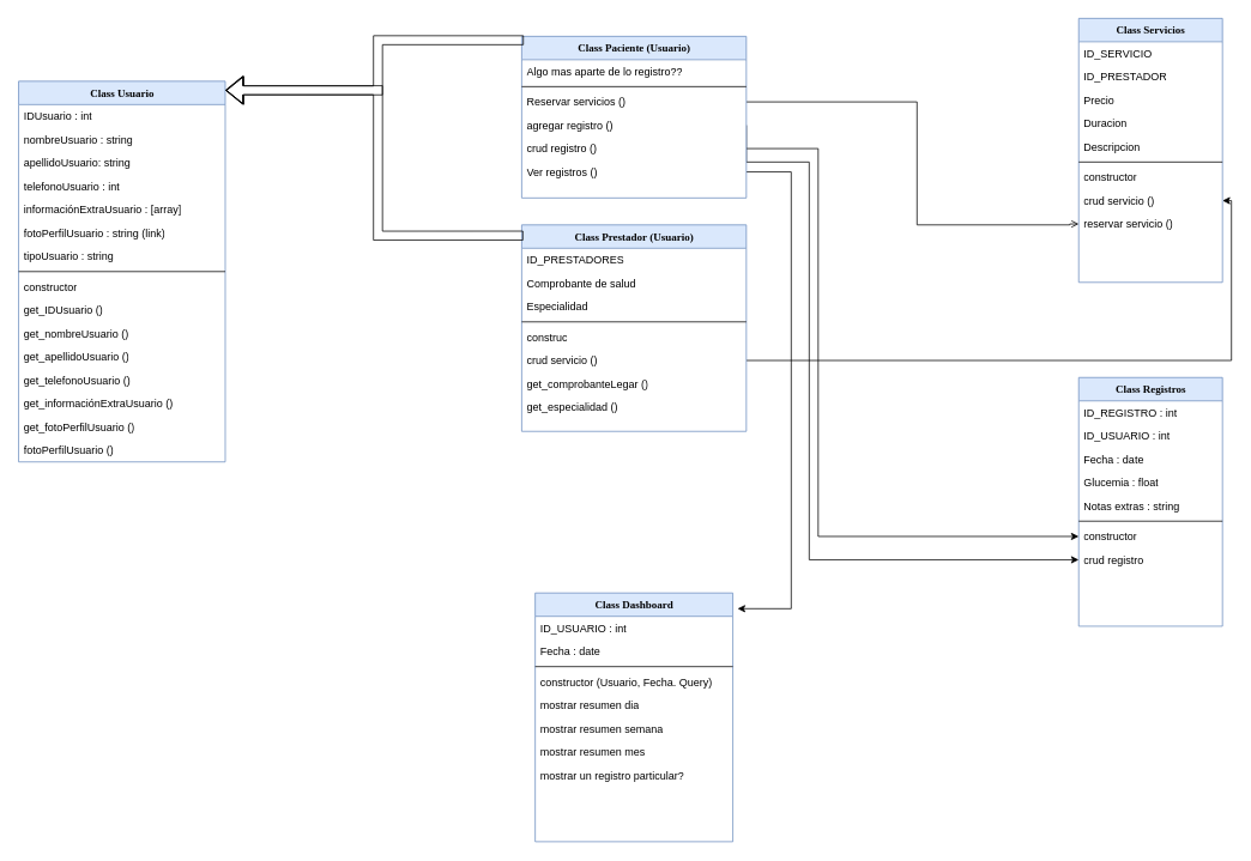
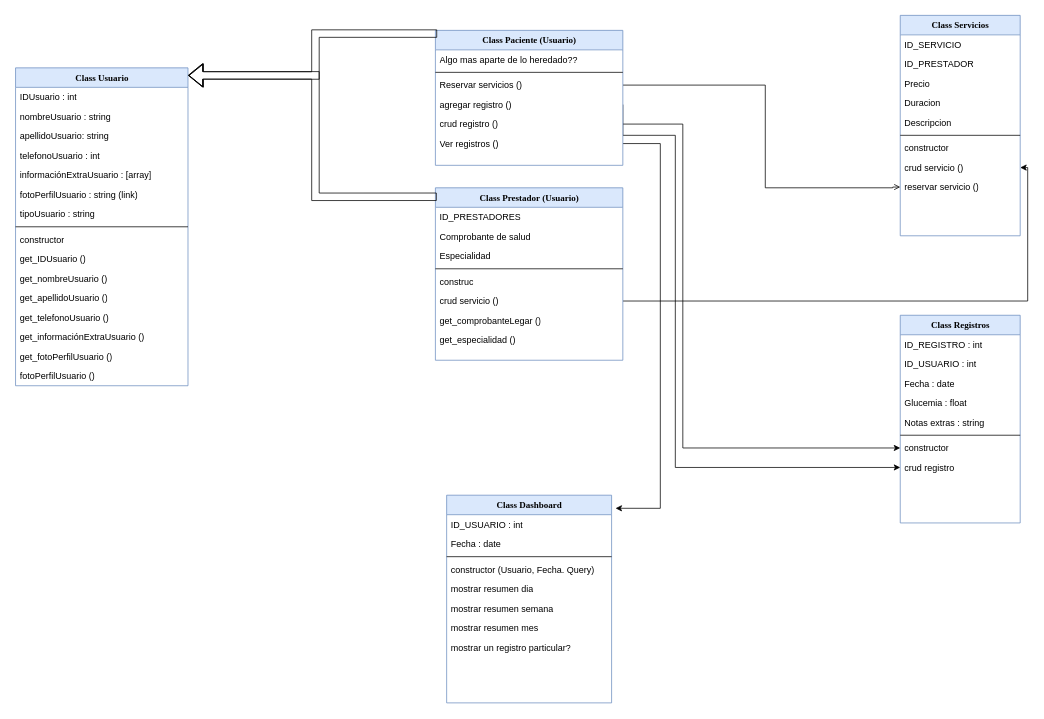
  <mxCell id="0" />
  <mxCell id="1" parent="0" />
  <mxCell id="2" value="Class&amp;nbsp;Registros" style="swimlane;html=1;fontStyle=1;align=center;verticalAlign=top;childLayout=stackLayout;horizontal=1;startSize=26;horizontalStack=0;resizeParent=1;resizeLast=0;collapsible=1;marginBottom=0;swimlaneFillColor=#ffffff;rounded=0;shadow=0;comic=0;labelBackgroundColor=none;strokeWidth=1;fillColor=#dae8fc;fontFamily=Verdana;fontSize=12;strokeColor=#6c8ebf;" vertex="1" parent="1"><mxGeometry x="1200" y="420" width="160" height="277" as="geometry" /></mxCell>
  <mxCell id="3" value="ID_REGISTRO : int" style="text;html=1;strokeColor=none;fillColor=none;align=left;verticalAlign=top;spacingLeft=4;spacingRight=4;whiteSpace=wrap;overflow=hidden;rotatable=0;points=[[0,0.5],[1,0.5]];portConstraint=eastwest;" vertex="1" parent="2"><mxGeometry y="26" width="160" height="26" as="geometry" /></mxCell>
  <mxCell id="4" value="ID_USUARIO : int" style="text;html=1;strokeColor=none;fillColor=none;align=left;verticalAlign=top;spacingLeft=4;spacingRight=4;whiteSpace=wrap;overflow=hidden;rotatable=0;points=[[0,0.5],[1,0.5]];portConstraint=eastwest;" vertex="1" parent="2"><mxGeometry y="52" width="160" height="26" as="geometry" /></mxCell>
  <mxCell id="5" value="Fecha : date" style="text;html=1;strokeColor=none;fillColor=none;align=left;verticalAlign=top;spacingLeft=4;spacingRight=4;whiteSpace=wrap;overflow=hidden;rotatable=0;points=[[0,0.5],[1,0.5]];portConstraint=eastwest;" vertex="1" parent="2"><mxGeometry y="78" width="160" height="26" as="geometry" /></mxCell>
  <mxCell id="6" value="Glucemia : float" style="text;html=1;strokeColor=none;fillColor=none;align=left;verticalAlign=top;spacingLeft=4;spacingRight=4;whiteSpace=wrap;overflow=hidden;rotatable=0;points=[[0,0.5],[1,0.5]];portConstraint=eastwest;" vertex="1" parent="2"><mxGeometry y="104" width="160" height="26" as="geometry" /></mxCell>
  <mxCell id="7" value="Notas extras : string" style="text;html=1;strokeColor=none;fillColor=none;align=left;verticalAlign=top;spacingLeft=4;spacingRight=4;whiteSpace=wrap;overflow=hidden;rotatable=0;points=[[0,0.5],[1,0.5]];portConstraint=eastwest;" vertex="1" parent="2"><mxGeometry y="130" width="160" height="26" as="geometry" /></mxCell>
  <mxCell id="8" value="" style="line;html=1;strokeWidth=1;fillColor=none;align=left;verticalAlign=middle;spacingTop=-1;spacingLeft=3;spacingRight=3;rotatable=0;labelPosition=right;points=[];portConstraint=eastwest;" vertex="1" parent="2"><mxGeometry y="156" width="160" height="8" as="geometry" /></mxCell>
  <mxCell id="9" value="constructor" style="text;html=1;strokeColor=none;fillColor=none;align=left;verticalAlign=top;spacingLeft=4;spacingRight=4;whiteSpace=wrap;overflow=hidden;rotatable=0;points=[[0,0.5],[1,0.5]];portConstraint=eastwest;" vertex="1" parent="2"><mxGeometry y="164" width="160" height="26" as="geometry" /></mxCell>
  <mxCell id="10" value="crud registro" style="text;html=1;strokeColor=none;fillColor=none;align=left;verticalAlign=top;spacingLeft=4;spacingRight=4;whiteSpace=wrap;overflow=hidden;rotatable=0;points=[[0,0.5],[1,0.5]];portConstraint=eastwest;" vertex="1" parent="2"><mxGeometry y="190" width="160" height="26" as="geometry" /></mxCell>
  <mxCell id="11" style="rounded=0;orthogonalLoop=1;jettySize=auto;html=1;entryX=0;entryY=0.5;entryDx=0;entryDy=0;exitX=1;exitY=0.5;exitDx=0;exitDy=0;edgeStyle=orthogonalEdgeStyle;" edge="1" parent="1" source="56" target="9"><mxGeometry relative="1" as="geometry"><Array as="points"><mxPoint x="830" y="165" /><mxPoint x="910" y="165" /><mxPoint x="910" y="597" /></Array></mxGeometry></mxCell>
  <mxCell id="12" style="rounded=0;orthogonalLoop=1;jettySize=auto;html=1;entryX=0;entryY=0.5;entryDx=0;entryDy=0;exitX=1;exitY=0.5;exitDx=0;exitDy=0;edgeStyle=orthogonalEdgeStyle;" edge="1" parent="1" source="57" target="10"><mxGeometry relative="1" as="geometry"><Array as="points"><mxPoint x="830" y="180" /><mxPoint x="900" y="180" /><mxPoint x="900" y="623" /></Array></mxGeometry></mxCell>
  <mxCell id="13" value="Class&amp;nbsp;Dashboard" style="swimlane;html=1;fontStyle=1;align=center;verticalAlign=top;childLayout=stackLayout;horizontal=1;startSize=26;horizontalStack=0;resizeParent=1;resizeLast=0;collapsible=1;marginBottom=0;swimlaneFillColor=#ffffff;rounded=0;shadow=0;comic=0;labelBackgroundColor=none;strokeWidth=1;fillColor=#dae8fc;fontFamily=Verdana;fontSize=12;strokeColor=#6c8ebf;" vertex="1" parent="1"><mxGeometry x="595" y="660" width="220" height="277" as="geometry" /></mxCell>
  <mxCell id="14" value="ID_USUARIO : int" style="text;html=1;strokeColor=none;fillColor=none;align=left;verticalAlign=top;spacingLeft=4;spacingRight=4;whiteSpace=wrap;overflow=hidden;rotatable=0;points=[[0,0.5],[1,0.5]];portConstraint=eastwest;" vertex="1" parent="13"><mxGeometry y="26" width="220" height="26" as="geometry" /></mxCell>
  <mxCell id="15" value="Fecha : date" style="text;html=1;strokeColor=none;fillColor=none;align=left;verticalAlign=top;spacingLeft=4;spacingRight=4;whiteSpace=wrap;overflow=hidden;rotatable=0;points=[[0,0.5],[1,0.5]];portConstraint=eastwest;" vertex="1" parent="13"><mxGeometry y="52" width="220" height="26" as="geometry" /></mxCell>
  <mxCell id="16" value="" style="line;html=1;strokeWidth=1;fillColor=none;align=left;verticalAlign=middle;spacingTop=-1;spacingLeft=3;spacingRight=3;rotatable=0;labelPosition=right;points=[];portConstraint=eastwest;" vertex="1" parent="13"><mxGeometry y="78" width="220" height="8" as="geometry" /></mxCell>
  <mxCell id="17" value="constructor (Usuario, Fecha. Query)" style="text;html=1;strokeColor=none;fillColor=none;align=left;verticalAlign=top;spacingLeft=4;spacingRight=4;whiteSpace=wrap;overflow=hidden;rotatable=0;points=[[0,0.5],[1,0.5]];portConstraint=eastwest;" vertex="1" parent="13"><mxGeometry y="86" width="220" height="26" as="geometry" /></mxCell>
  <mxCell id="18" value="mostrar resumen dia" style="text;html=1;strokeColor=none;fillColor=none;align=left;verticalAlign=top;spacingLeft=4;spacingRight=4;whiteSpace=wrap;overflow=hidden;rotatable=0;points=[[0,0.5],[1,0.5]];portConstraint=eastwest;" vertex="1" parent="13"><mxGeometry y="112" width="220" height="26" as="geometry" /></mxCell>
  <mxCell id="19" value="mostrar resumen semana" style="text;html=1;strokeColor=none;fillColor=none;align=left;verticalAlign=top;spacingLeft=4;spacingRight=4;whiteSpace=wrap;overflow=hidden;rotatable=0;points=[[0,0.5],[1,0.5]];portConstraint=eastwest;" vertex="1" parent="13"><mxGeometry y="138" width="220" height="26" as="geometry" /></mxCell>
  <mxCell id="20" value="mostrar resumen mes" style="text;html=1;strokeColor=none;fillColor=none;align=left;verticalAlign=top;spacingLeft=4;spacingRight=4;whiteSpace=wrap;overflow=hidden;rotatable=0;points=[[0,0.5],[1,0.5]];portConstraint=eastwest;" vertex="1" parent="13"><mxGeometry y="164" width="220" height="26" as="geometry" /></mxCell>
  <mxCell id="21" value="mostrar un registro particular?" style="text;html=1;strokeColor=none;fillColor=none;align=left;verticalAlign=top;spacingLeft=4;spacingRight=4;whiteSpace=wrap;overflow=hidden;rotatable=0;points=[[0,0.5],[1,0.5]];portConstraint=eastwest;" vertex="1" parent="13"><mxGeometry y="190" width="220" height="26" as="geometry" /></mxCell>
  <mxCell id="22" style="edgeStyle=orthogonalEdgeStyle;rounded=0;orthogonalLoop=1;jettySize=auto;html=1;entryX=1.024;entryY=0.063;entryDx=0;entryDy=0;exitX=1;exitY=0.5;exitDx=0;exitDy=0;entryPerimeter=0;" edge="1" parent="1" source="58" target="13"><mxGeometry relative="1" as="geometry"><Array as="points"><mxPoint x="880" y="191" /><mxPoint x="880" y="678" /></Array></mxGeometry></mxCell>
  <mxCell id="23" value="Class Servicios" style="swimlane;html=1;fontStyle=1;align=center;verticalAlign=top;childLayout=stackLayout;horizontal=1;startSize=26;horizontalStack=0;resizeParent=1;resizeLast=0;collapsible=1;marginBottom=0;swimlaneFillColor=#ffffff;rounded=0;shadow=0;comic=0;labelBackgroundColor=none;strokeWidth=1;fillColor=#dae8fc;fontFamily=Verdana;fontSize=12;strokeColor=#6c8ebf;" vertex="1" parent="1"><mxGeometry x="1200" y="20" width="160" height="294" as="geometry" /></mxCell>
  <mxCell id="24" value="ID_SERVICIO" style="text;html=1;strokeColor=none;fillColor=none;align=left;verticalAlign=top;spacingLeft=4;spacingRight=4;whiteSpace=wrap;overflow=hidden;rotatable=0;points=[[0,0.5],[1,0.5]];portConstraint=eastwest;" vertex="1" parent="23"><mxGeometry y="26" width="160" height="26" as="geometry" /></mxCell>
  <mxCell id="25" value="ID_PRESTADOR" style="text;html=1;strokeColor=none;fillColor=none;align=left;verticalAlign=top;spacingLeft=4;spacingRight=4;whiteSpace=wrap;overflow=hidden;rotatable=0;points=[[0,0.5],[1,0.5]];portConstraint=eastwest;" vertex="1" parent="23"><mxGeometry y="52" width="160" height="26" as="geometry" /></mxCell>
  <mxCell id="26" value="Precio" style="text;html=1;strokeColor=none;fillColor=none;align=left;verticalAlign=top;spacingLeft=4;spacingRight=4;whiteSpace=wrap;overflow=hidden;rotatable=0;points=[[0,0.5],[1,0.5]];portConstraint=eastwest;" vertex="1" parent="23"><mxGeometry y="78" width="160" height="26" as="geometry" /></mxCell>
  <mxCell id="27" value="Duracion" style="text;html=1;strokeColor=none;fillColor=none;align=left;verticalAlign=top;spacingLeft=4;spacingRight=4;whiteSpace=wrap;overflow=hidden;rotatable=0;points=[[0,0.5],[1,0.5]];portConstraint=eastwest;" vertex="1" parent="23"><mxGeometry y="104" width="160" height="26" as="geometry" /></mxCell>
  <mxCell id="28" value="Descripcion" style="text;html=1;strokeColor=none;fillColor=none;align=left;verticalAlign=top;spacingLeft=4;spacingRight=4;whiteSpace=wrap;overflow=hidden;rotatable=0;points=[[0,0.5],[1,0.5]];portConstraint=eastwest;" vertex="1" parent="23"><mxGeometry y="130" width="160" height="26" as="geometry" /></mxCell>
  <mxCell id="29" value="" style="line;html=1;strokeWidth=1;fillColor=none;align=left;verticalAlign=middle;spacingTop=-1;spacingLeft=3;spacingRight=3;rotatable=0;labelPosition=right;points=[];portConstraint=eastwest;" vertex="1" parent="23"><mxGeometry y="156" width="160" height="8" as="geometry" /></mxCell>
  <mxCell id="30" value="constructor" style="text;html=1;strokeColor=none;fillColor=none;align=left;verticalAlign=top;spacingLeft=4;spacingRight=4;whiteSpace=wrap;overflow=hidden;rotatable=0;points=[[0,0.5],[1,0.5]];portConstraint=eastwest;" vertex="1" parent="23"><mxGeometry y="164" width="160" height="26" as="geometry" /></mxCell>
  <mxCell id="31" value="crud servicio ()" style="text;html=1;strokeColor=none;fillColor=none;align=left;verticalAlign=top;spacingLeft=4;spacingRight=4;whiteSpace=wrap;overflow=hidden;rotatable=0;points=[[0,0.5],[1,0.5]];portConstraint=eastwest;" vertex="1" parent="23"><mxGeometry y="190" width="160" height="26" as="geometry" /></mxCell>
  <mxCell id="32" value="reservar servicio ()" style="text;html=1;strokeColor=none;fillColor=none;align=left;verticalAlign=top;spacingLeft=4;spacingRight=4;whiteSpace=wrap;overflow=hidden;rotatable=0;points=[[0,0.5],[1,0.5]];portConstraint=eastwest;" vertex="1" parent="23"><mxGeometry y="216" width="160" height="26" as="geometry" /></mxCell>
  <mxCell id="33" style="edgeStyle=orthogonalEdgeStyle;rounded=0;orthogonalLoop=1;jettySize=auto;html=1;entryX=1;entryY=0.5;entryDx=0;entryDy=0;exitX=1;exitY=0.5;exitDx=0;exitDy=0;" edge="1" parent="1" source="66" target="31"><mxGeometry relative="1" as="geometry"><mxPoint x="950" y="420" as="sourcePoint" /><Array as="points"><mxPoint x="1370" y="401" /><mxPoint x="1370" y="223" /></Array></mxGeometry></mxCell>
  <mxCell id="34" style="edgeStyle=orthogonalEdgeStyle;rounded=0;orthogonalLoop=1;jettySize=auto;html=1;entryX=0;entryY=0.5;entryDx=0;entryDy=0;exitX=1;exitY=0.5;exitDx=0;exitDy=0;endArrow=open;" edge="1" parent="1" source="55" target="32"><mxGeometry relative="1" as="geometry"><Array as="points"><mxPoint x="1020" y="113" /><mxPoint x="1020" y="250" /><mxPoint x="1190" y="250" /></Array></mxGeometry></mxCell>
  <mxCell id="35" value="Class Usuario" style="swimlane;html=1;fontStyle=1;align=center;verticalAlign=top;childLayout=stackLayout;horizontal=1;startSize=26;horizontalStack=0;resizeParent=1;resizeLast=0;collapsible=1;marginBottom=0;swimlaneFillColor=#ffffff;rounded=0;shadow=0;comic=0;labelBackgroundColor=none;strokeWidth=1;fillColor=#dae8fc;fontFamily=Verdana;fontSize=12;strokeColor=#6c8ebf;" vertex="1" parent="1"><mxGeometry x="20" y="90" width="230" height="424" as="geometry" /></mxCell>
  <mxCell id="36" value="IDUsuario : int" style="text;html=1;strokeColor=none;fillColor=none;align=left;verticalAlign=top;spacingLeft=4;spacingRight=4;whiteSpace=wrap;overflow=hidden;rotatable=0;points=[[0,0.5],[1,0.5]];portConstraint=eastwest;" vertex="1" parent="35"><mxGeometry y="26" width="230" height="26" as="geometry" /></mxCell>
  <mxCell id="37" value="nombreUsuario : string" style="text;html=1;strokeColor=none;fillColor=none;align=left;verticalAlign=top;spacingLeft=4;spacingRight=4;whiteSpace=wrap;overflow=hidden;rotatable=0;points=[[0,0.5],[1,0.5]];portConstraint=eastwest;" vertex="1" parent="35"><mxGeometry y="52" width="230" height="26" as="geometry" /></mxCell>
  <mxCell id="38" value="apellidoUsuario: string" style="text;html=1;strokeColor=none;fillColor=none;align=left;verticalAlign=top;spacingLeft=4;spacingRight=4;whiteSpace=wrap;overflow=hidden;rotatable=0;points=[[0,0.5],[1,0.5]];portConstraint=eastwest;" vertex="1" parent="35"><mxGeometry y="78" width="230" height="26" as="geometry" /></mxCell>
  <mxCell id="39" value="telefonoUsuario : int" style="text;html=1;strokeColor=none;fillColor=none;align=left;verticalAlign=top;spacingLeft=4;spacingRight=4;whiteSpace=wrap;overflow=hidden;rotatable=0;points=[[0,0.5],[1,0.5]];portConstraint=eastwest;" vertex="1" parent="35"><mxGeometry y="104" width="230" height="26" as="geometry" /></mxCell>
  <mxCell id="40" value="informaciónExtraUsuario : [array]" style="text;html=1;strokeColor=none;fillColor=none;align=left;verticalAlign=top;spacingLeft=4;spacingRight=4;whiteSpace=wrap;overflow=hidden;rotatable=0;points=[[0,0.5],[1,0.5]];portConstraint=eastwest;" vertex="1" parent="35"><mxGeometry y="130" width="230" height="26" as="geometry" /></mxCell>
  <mxCell id="41" value="fotoPerfilUsuario : string (link)" style="text;html=1;strokeColor=none;fillColor=none;align=left;verticalAlign=top;spacingLeft=4;spacingRight=4;whiteSpace=wrap;overflow=hidden;rotatable=0;points=[[0,0.5],[1,0.5]];portConstraint=eastwest;" vertex="1" parent="35"><mxGeometry y="156" width="230" height="26" as="geometry" /></mxCell>
  <mxCell id="42" value="tipoUsuario : string" style="text;html=1;strokeColor=none;fillColor=none;align=left;verticalAlign=top;spacingLeft=4;spacingRight=4;whiteSpace=wrap;overflow=hidden;rotatable=0;points=[[0,0.5],[1,0.5]];portConstraint=eastwest;" vertex="1" parent="35"><mxGeometry y="182" width="230" height="26" as="geometry" /></mxCell>
  <mxCell id="43" value="" style="line;html=1;strokeWidth=1;fillColor=none;align=left;verticalAlign=middle;spacingTop=-1;spacingLeft=3;spacingRight=3;rotatable=0;labelPosition=right;points=[];portConstraint=eastwest;" vertex="1" parent="35"><mxGeometry y="208" width="230" height="8" as="geometry" /></mxCell>
  <mxCell id="44" value="constructor" style="text;html=1;strokeColor=none;fillColor=none;align=left;verticalAlign=top;spacingLeft=4;spacingRight=4;whiteSpace=wrap;overflow=hidden;rotatable=0;points=[[0,0.5],[1,0.5]];portConstraint=eastwest;" vertex="1" parent="35"><mxGeometry y="216" width="230" height="26" as="geometry" /></mxCell>
  <mxCell id="45" value="get_IDUsuario&amp;nbsp;()" style="text;html=1;strokeColor=none;fillColor=none;align=left;verticalAlign=top;spacingLeft=4;spacingRight=4;whiteSpace=wrap;overflow=hidden;rotatable=0;points=[[0,0.5],[1,0.5]];portConstraint=eastwest;" vertex="1" parent="35"><mxGeometry y="242" width="230" height="26" as="geometry" /></mxCell>
  <mxCell id="46" value="get_nombreUsuario&amp;nbsp;()&lt;br&gt;&amp;nbsp;" style="text;html=1;strokeColor=none;fillColor=none;align=left;verticalAlign=top;spacingLeft=4;spacingRight=4;whiteSpace=wrap;overflow=hidden;rotatable=0;points=[[0,0.5],[1,0.5]];portConstraint=eastwest;" vertex="1" parent="35"><mxGeometry y="268" width="230" height="26" as="geometry" /></mxCell>
  <mxCell id="47" value="get_apellidoUsuario&amp;nbsp;()" style="text;html=1;strokeColor=none;fillColor=none;align=left;verticalAlign=top;spacingLeft=4;spacingRight=4;whiteSpace=wrap;overflow=hidden;rotatable=0;points=[[0,0.5],[1,0.5]];portConstraint=eastwest;" vertex="1" parent="35"><mxGeometry y="294" width="230" height="26" as="geometry" /></mxCell>
  <mxCell id="48" value="get_telefonoUsuario&amp;nbsp;()&lt;br&gt;&amp;nbsp;" style="text;html=1;strokeColor=none;fillColor=none;align=left;verticalAlign=top;spacingLeft=4;spacingRight=4;whiteSpace=wrap;overflow=hidden;rotatable=0;points=[[0,0.5],[1,0.5]];portConstraint=eastwest;" vertex="1" parent="35"><mxGeometry y="320" width="230" height="26" as="geometry" /></mxCell>
  <mxCell id="49" value="get_informaciónExtraUsuario ()&lt;br&gt;&amp;nbsp;" style="text;html=1;strokeColor=none;fillColor=none;align=left;verticalAlign=top;spacingLeft=4;spacingRight=4;whiteSpace=wrap;overflow=hidden;rotatable=0;points=[[0,0.5],[1,0.5]];portConstraint=eastwest;" vertex="1" parent="35"><mxGeometry y="346" width="230" height="26" as="geometry" /></mxCell>
  <mxCell id="50" value="get_fotoPerfilUsuario&amp;nbsp;()&lt;br&gt;&amp;nbsp;" style="text;html=1;strokeColor=none;fillColor=none;align=left;verticalAlign=top;spacingLeft=4;spacingRight=4;whiteSpace=wrap;overflow=hidden;rotatable=0;points=[[0,0.5],[1,0.5]];portConstraint=eastwest;" vertex="1" parent="35"><mxGeometry y="372" width="230" height="26" as="geometry" /></mxCell>
  <mxCell id="51" value="fotoPerfilUsuario ()" style="text;html=1;strokeColor=none;fillColor=none;align=left;verticalAlign=top;spacingLeft=4;spacingRight=4;whiteSpace=wrap;overflow=hidden;rotatable=0;points=[[0,0.5],[1,0.5]];portConstraint=eastwest;" vertex="1" parent="35"><mxGeometry y="398" width="230" height="26" as="geometry" /></mxCell>
  <mxCell id="52" value="Class Paciente (Usuario)" style="swimlane;html=1;fontStyle=1;align=center;verticalAlign=top;childLayout=stackLayout;horizontal=1;startSize=26;horizontalStack=0;resizeParent=1;resizeLast=0;collapsible=1;marginBottom=0;swimlaneFillColor=#ffffff;rounded=0;shadow=0;comic=0;labelBackgroundColor=none;strokeWidth=1;fillColor=#dae8fc;fontFamily=Verdana;fontSize=12;strokeColor=#6c8ebf;" vertex="1" parent="1"><mxGeometry x="580" y="40" width="250" height="180" as="geometry" /></mxCell>
- <mxCell id="53" value="Algo mas aparte de lo registro??" style="text;html=1;strokeColor=none;fillColor=none;align=left;verticalAlign=top;spacingLeft=4;spacingRight=4;whiteSpace=wrap;overflow=hidden;rotatable=0;points=[[0,0.5],[1,0.5]];portConstraint=eastwest;" vertex="1" parent="52"><mxGeometry y="26" width="250" height="26" as="geometry" /></mxCell>
+ <mxCell id="53" value="Algo mas aparte de lo heredado??" style="text;html=1;strokeColor=none;fillColor=none;align=left;verticalAlign=top;spacingLeft=4;spacingRight=4;whiteSpace=wrap;overflow=hidden;rotatable=0;points=[[0,0.5],[1,0.5]];portConstraint=eastwest;" vertex="1" parent="52"><mxGeometry y="26" width="250" height="26" as="geometry" /></mxCell>
  <mxCell id="54" value="" style="line;html=1;strokeWidth=1;fillColor=none;align=left;verticalAlign=middle;spacingTop=-1;spacingLeft=3;spacingRight=3;rotatable=0;labelPosition=right;points=[];portConstraint=eastwest;" vertex="1" parent="52"><mxGeometry y="52" width="250" height="8" as="geometry" /></mxCell>
  <mxCell id="55" value="Reservar servicios ()" style="text;html=1;strokeColor=none;fillColor=none;align=left;verticalAlign=top;spacingLeft=4;spacingRight=4;whiteSpace=wrap;overflow=hidden;rotatable=0;points=[[0,0.5],[1,0.5]];portConstraint=eastwest;" vertex="1" parent="52"><mxGeometry y="60" width="250" height="26" as="geometry" /></mxCell>
  <mxCell id="56" value="agregar registro ()" style="text;html=1;strokeColor=none;fillColor=none;align=left;verticalAlign=top;spacingLeft=4;spacingRight=4;whiteSpace=wrap;overflow=hidden;rotatable=0;points=[[0,0.5],[1,0.5]];portConstraint=eastwest;" vertex="1" parent="52"><mxGeometry y="86" width="250" height="26" as="geometry" /></mxCell>
  <mxCell id="57" value="crud registro ()" style="text;html=1;strokeColor=none;fillColor=none;align=left;verticalAlign=top;spacingLeft=4;spacingRight=4;whiteSpace=wrap;overflow=hidden;rotatable=0;points=[[0,0.5],[1,0.5]];portConstraint=eastwest;" vertex="1" parent="52"><mxGeometry y="112" width="250" height="26" as="geometry" /></mxCell>
  <mxCell id="58" value="Ver registros ()" style="text;html=1;strokeColor=none;fillColor=none;align=left;verticalAlign=top;spacingLeft=4;spacingRight=4;whiteSpace=wrap;overflow=hidden;rotatable=0;points=[[0,0.5],[1,0.5]];portConstraint=eastwest;" vertex="1" parent="52"><mxGeometry y="138" width="250" height="26" as="geometry" /></mxCell>
  <mxCell id="59" style="edgeStyle=orthogonalEdgeStyle;shape=flexArrow;rounded=0;orthogonalLoop=1;jettySize=auto;html=1;exitX=0.009;exitY=0.024;exitDx=0;exitDy=0;exitPerimeter=0;entryX=1.004;entryY=0.024;entryDx=0;entryDy=0;entryPerimeter=0;" edge="1" parent="1" source="52" target="35"><mxGeometry relative="1" as="geometry"><Array as="points"><mxPoint x="420" y="44" /><mxPoint x="420" y="100" /></Array></mxGeometry></mxCell>
  <mxCell id="60" value="Class&amp;nbsp;Prestador&amp;nbsp;(Usuario)" style="swimlane;html=1;fontStyle=1;align=center;verticalAlign=top;childLayout=stackLayout;horizontal=1;startSize=26;horizontalStack=0;resizeParent=1;resizeLast=0;collapsible=1;marginBottom=0;swimlaneFillColor=#ffffff;rounded=0;shadow=0;comic=0;labelBackgroundColor=none;strokeWidth=1;fillColor=#dae8fc;fontFamily=Verdana;fontSize=12;strokeColor=#6c8ebf;" vertex="1" parent="1"><mxGeometry x="580" y="250" width="250" height="230" as="geometry" /></mxCell>
  <mxCell id="61" value="ID_PRESTADORES" style="text;html=1;strokeColor=none;fillColor=none;align=left;verticalAlign=top;spacingLeft=4;spacingRight=4;whiteSpace=wrap;overflow=hidden;rotatable=0;points=[[0,0.5],[1,0.5]];portConstraint=eastwest;" vertex="1" parent="60"><mxGeometry y="26" width="250" height="26" as="geometry" /></mxCell>
  <mxCell id="62" value="Comprobante de salud" style="text;html=1;strokeColor=none;fillColor=none;align=left;verticalAlign=top;spacingLeft=4;spacingRight=4;whiteSpace=wrap;overflow=hidden;rotatable=0;points=[[0,0.5],[1,0.5]];portConstraint=eastwest;" vertex="1" parent="60"><mxGeometry y="52" width="250" height="26" as="geometry" /></mxCell>
  <mxCell id="63" value="Especialidad" style="text;html=1;strokeColor=none;fillColor=none;align=left;verticalAlign=top;spacingLeft=4;spacingRight=4;whiteSpace=wrap;overflow=hidden;rotatable=0;points=[[0,0.5],[1,0.5]];portConstraint=eastwest;" vertex="1" parent="60"><mxGeometry y="78" width="250" height="26" as="geometry" /></mxCell>
  <mxCell id="64" value="" style="line;html=1;strokeWidth=1;fillColor=none;align=left;verticalAlign=middle;spacingTop=-1;spacingLeft=3;spacingRight=3;rotatable=0;labelPosition=right;points=[];portConstraint=eastwest;" vertex="1" parent="60"><mxGeometry y="104" width="250" height="8" as="geometry" /></mxCell>
  <mxCell id="65" value="construc" style="text;html=1;strokeColor=none;fillColor=none;align=left;verticalAlign=top;spacingLeft=4;spacingRight=4;whiteSpace=wrap;overflow=hidden;rotatable=0;points=[[0,0.5],[1,0.5]];portConstraint=eastwest;" vertex="1" parent="60"><mxGeometry y="112" width="250" height="26" as="geometry" /></mxCell>
  <mxCell id="66" value="crud servicio ()" style="text;html=1;strokeColor=none;fillColor=none;align=left;verticalAlign=top;spacingLeft=4;spacingRight=4;whiteSpace=wrap;overflow=hidden;rotatable=0;points=[[0,0.5],[1,0.5]];portConstraint=eastwest;" vertex="1" parent="60"><mxGeometry y="138" width="250" height="26" as="geometry" /></mxCell>
  <mxCell id="67" value="get_comprobanteLegar ()" style="text;html=1;strokeColor=none;fillColor=none;align=left;verticalAlign=top;spacingLeft=4;spacingRight=4;whiteSpace=wrap;overflow=hidden;rotatable=0;points=[[0,0.5],[1,0.5]];portConstraint=eastwest;" vertex="1" parent="60"><mxGeometry y="164" width="250" height="26" as="geometry" /></mxCell>
  <mxCell id="68" value="get_especialidad ()" style="text;html=1;strokeColor=none;fillColor=none;align=left;verticalAlign=top;spacingLeft=4;spacingRight=4;whiteSpace=wrap;overflow=hidden;rotatable=0;points=[[0,0.5],[1,0.5]];portConstraint=eastwest;" vertex="1" parent="60"><mxGeometry y="190" width="250" height="26" as="geometry" /></mxCell>
  <mxCell id="69" style="edgeStyle=orthogonalEdgeStyle;shape=flexArrow;rounded=0;orthogonalLoop=1;jettySize=auto;html=1;exitX=0.007;exitY=0.052;exitDx=0;exitDy=0;exitPerimeter=0;" edge="1" parent="1" source="60"><mxGeometry relative="1" as="geometry"><mxPoint x="600" y="250" as="sourcePoint" /><mxPoint x="250" y="100" as="targetPoint" /><Array as="points"><mxPoint x="420" y="262" /><mxPoint x="420" y="100" /></Array></mxGeometry></mxCell>
